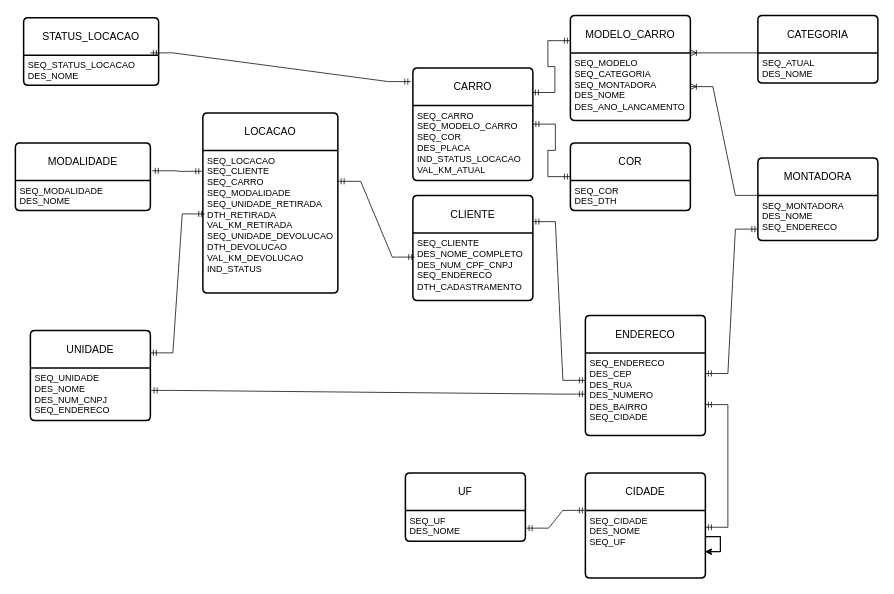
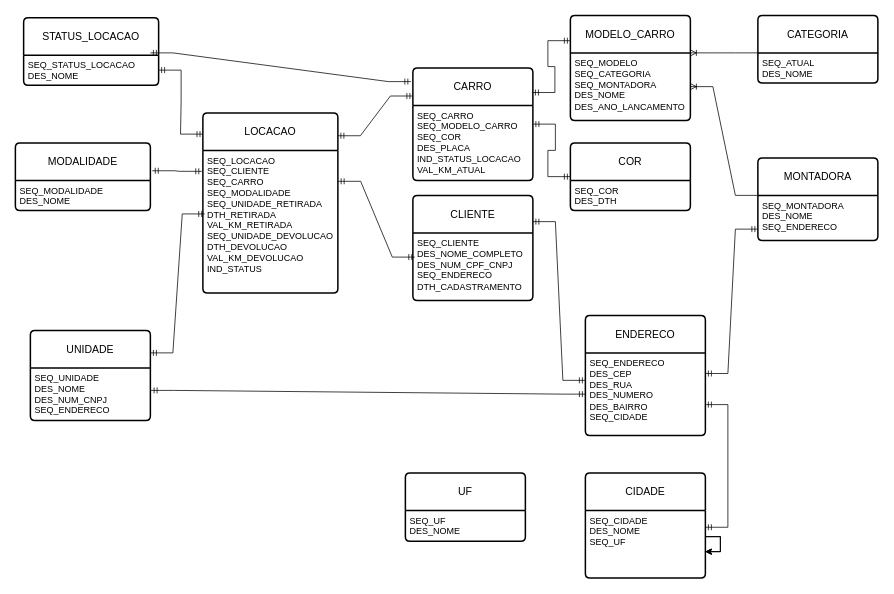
  <mxCell id="0" />
  <mxCell id="1" parent="0" />
  <mxCell id="2" value="CARRO" style="swimlane;childLayout=stackLayout;horizontal=1;startSize=50;horizontalStack=0;rounded=1;fontSize=14;fontStyle=0;strokeWidth=2;resizeParent=0;resizeLast=1;shadow=0;dashed=0;align=center;arcSize=4;whiteSpace=wrap;html=1;" parent="1" vertex="1"><mxGeometry x="550" y="90" width="160" height="150" as="geometry" /></mxCell>
  <mxCell id="3" value="SEQ_CARRO&lt;br&gt;SEQ_MODELO_CARRO&lt;br&gt;SEQ_COR&lt;br&gt;DES_PLACA&lt;br&gt;IND_STATUS_LOCACAO&lt;br&gt;VAL_KM_ATUAL" style="align=left;strokeColor=none;fillColor=none;spacingLeft=4;fontSize=12;verticalAlign=top;resizable=0;rotatable=0;part=1;html=1;" parent="2" vertex="1"><mxGeometry y="50" width="160" height="100" as="geometry" /></mxCell>
  <mxCell id="4" value="MODELO_CARRO" style="swimlane;childLayout=stackLayout;horizontal=1;startSize=50;horizontalStack=0;rounded=1;fontSize=14;fontStyle=0;strokeWidth=2;resizeParent=0;resizeLast=1;shadow=0;dashed=0;align=center;arcSize=4;whiteSpace=wrap;html=1;" parent="1" vertex="1"><mxGeometry x="760" y="20" width="160" height="140" as="geometry" /></mxCell>
  <mxCell id="5" value="SEQ_MODELO&lt;br&gt;SEQ_CATEGORIA&lt;br&gt;SEQ_MONTADORA&lt;br&gt;DES_NOME&lt;br&gt;DES_ANO_LANCAMENTO" style="align=left;strokeColor=none;fillColor=none;spacingLeft=4;fontSize=12;verticalAlign=top;resizable=0;rotatable=0;part=1;html=1;" parent="4" vertex="1"><mxGeometry y="50" width="160" height="90" as="geometry" /></mxCell>
  <mxCell id="6" value="LOCACAO" style="swimlane;childLayout=stackLayout;horizontal=1;startSize=50;horizontalStack=0;rounded=1;fontSize=14;fontStyle=0;strokeWidth=2;resizeParent=0;resizeLast=1;shadow=0;dashed=0;align=center;arcSize=4;whiteSpace=wrap;html=1;" parent="1" vertex="1"><mxGeometry x="270" y="150" width="180" height="240" as="geometry" /></mxCell>
  <mxCell id="7" value="SEQ_LOCACAO&lt;br&gt;SEQ_CLIENTE&lt;br&gt;SEQ_CARRO&lt;br&gt;SEQ_MODALIDADE&lt;br&gt;SEQ_UNIDADE_RETIRADA&lt;br&gt;DTH_RETIRADA&lt;br&gt;VAL_KM_RETIRADA&lt;br&gt;SEQ_UNIDADE_DEVOLUCAO&lt;br style=&quot;border-color: var(--border-color);&quot;&gt;DTH_DEVOLUCAO&lt;br style=&quot;border-color: var(--border-color);&quot;&gt;VAL_KM_DEVOLUCAO&lt;br&gt;IND_STATUS" style="align=left;strokeColor=none;fillColor=none;spacingLeft=4;fontSize=12;verticalAlign=top;resizable=0;rotatable=0;part=1;html=1;" parent="6" vertex="1"><mxGeometry y="50" width="180" height="190" as="geometry" /></mxCell>
  <mxCell id="8" value="CATEGORIA" style="swimlane;childLayout=stackLayout;horizontal=1;startSize=50;horizontalStack=0;rounded=1;fontSize=14;fontStyle=0;strokeWidth=2;resizeParent=0;resizeLast=1;shadow=0;dashed=0;align=center;arcSize=4;whiteSpace=wrap;html=1;" parent="1" vertex="1"><mxGeometry x="1010" y="20" width="160" height="90" as="geometry" /></mxCell>
  <mxCell id="9" value="SEQ_ATUAL&lt;br&gt;DES_NOME" style="align=left;strokeColor=none;fillColor=none;spacingLeft=4;fontSize=12;verticalAlign=top;resizable=0;rotatable=0;part=1;html=1;" parent="8" vertex="1"><mxGeometry y="50" width="160" height="40" as="geometry" /></mxCell>
  <mxCell id="10" value="MONTADORA" style="swimlane;childLayout=stackLayout;horizontal=1;startSize=50;horizontalStack=0;rounded=1;fontSize=14;fontStyle=0;strokeWidth=2;resizeParent=0;resizeLast=1;shadow=0;dashed=0;align=center;arcSize=4;whiteSpace=wrap;html=1;" parent="1" vertex="1"><mxGeometry x="1010" y="210" width="160" height="110" as="geometry" /></mxCell>
  <mxCell id="11" value="SEQ_MONTADORA&lt;br&gt;DES_NOME&lt;br&gt;SEQ_ENDERECO" style="align=left;strokeColor=none;fillColor=none;spacingLeft=4;fontSize=12;verticalAlign=top;resizable=0;rotatable=0;part=1;html=1;" parent="10" vertex="1"><mxGeometry y="50" width="160" height="60" as="geometry" /></mxCell>
  <mxCell id="12" value="COR" style="swimlane;childLayout=stackLayout;horizontal=1;startSize=50;horizontalStack=0;rounded=1;fontSize=14;fontStyle=0;strokeWidth=2;resizeParent=0;resizeLast=1;shadow=0;dashed=0;align=center;arcSize=4;whiteSpace=wrap;html=1;" parent="1" vertex="1"><mxGeometry x="760" y="190" width="160" height="90" as="geometry" /></mxCell>
  <mxCell id="13" value="SEQ_COR&lt;br&gt;DES_DTH" style="align=left;strokeColor=none;fillColor=none;spacingLeft=4;fontSize=12;verticalAlign=top;resizable=0;rotatable=0;part=1;html=1;" parent="12" vertex="1"><mxGeometry y="50" width="160" height="40" as="geometry" /></mxCell>
  <mxCell id="14" value="ENDERECO" style="swimlane;childLayout=stackLayout;horizontal=1;startSize=50;horizontalStack=0;rounded=1;fontSize=14;fontStyle=0;strokeWidth=2;resizeParent=0;resizeLast=1;shadow=0;dashed=0;align=center;arcSize=4;whiteSpace=wrap;html=1;" parent="1" vertex="1"><mxGeometry x="780" y="420" width="160" height="160" as="geometry" /></mxCell>
  <mxCell id="15" value="SEQ_ENDERECO&lt;br&gt;DES_CEP&lt;br&gt;DES_RUA&lt;br&gt;DES_NUMERO&lt;br&gt;DES_BAIRRO&lt;br&gt;SEQ_CIDADE" style="align=left;strokeColor=none;fillColor=none;spacingLeft=4;fontSize=12;verticalAlign=top;resizable=0;rotatable=0;part=1;html=1;" parent="14" vertex="1"><mxGeometry y="50" width="160" height="110" as="geometry" /></mxCell>
  <mxCell id="16" value="CLIENTE" style="swimlane;childLayout=stackLayout;horizontal=1;startSize=50;horizontalStack=0;rounded=1;fontSize=14;fontStyle=0;strokeWidth=2;resizeParent=0;resizeLast=1;shadow=0;dashed=0;align=center;arcSize=4;whiteSpace=wrap;html=1;" parent="1" vertex="1"><mxGeometry x="550" y="260" width="160" height="140" as="geometry" /></mxCell>
  <mxCell id="17" value="SEQ_CLIENTE&lt;br&gt;DES_NOME_COMPLETO&lt;br&gt;DES_NUM_CPF_CNPJ&lt;br&gt;SEQ_ENDERECO&lt;br&gt;DTH_CADASTRAMENTO" style="align=left;strokeColor=none;fillColor=none;spacingLeft=4;fontSize=12;verticalAlign=top;resizable=0;rotatable=0;part=1;html=1;" parent="16" vertex="1"><mxGeometry y="50" width="160" height="90" as="geometry" /></mxCell>
  <mxCell id="18" value="UNIDADE" style="swimlane;childLayout=stackLayout;horizontal=1;startSize=50;horizontalStack=0;rounded=1;fontSize=14;fontStyle=0;strokeWidth=2;resizeParent=0;resizeLast=1;shadow=0;dashed=0;align=center;arcSize=4;whiteSpace=wrap;html=1;" parent="1" vertex="1"><mxGeometry x="40" y="440" width="160" height="120" as="geometry" /></mxCell>
  <mxCell id="19" value="SEQ_UNIDADE&lt;br&gt;DES_NOME&lt;br&gt;DES_NUM_CNPJ&lt;br&gt;SEQ_ENDERECO" style="align=left;strokeColor=none;fillColor=none;spacingLeft=4;fontSize=12;verticalAlign=top;resizable=0;rotatable=0;part=1;html=1;" parent="18" vertex="1"><mxGeometry y="50" width="160" height="70" as="geometry" /></mxCell>
  <mxCell id="20" value="MODALIDADE" style="swimlane;childLayout=stackLayout;horizontal=1;startSize=50;horizontalStack=0;rounded=1;fontSize=14;fontStyle=0;strokeWidth=2;resizeParent=0;resizeLast=1;shadow=0;dashed=0;align=center;arcSize=4;whiteSpace=wrap;html=1;" parent="1" vertex="1"><mxGeometry x="20" y="190" width="180" height="90" as="geometry" /></mxCell>
  <mxCell id="21" value="SEQ_MODALIDADE&lt;br&gt;DES_NOME" style="align=left;strokeColor=none;fillColor=none;spacingLeft=4;fontSize=12;verticalAlign=top;resizable=0;rotatable=0;part=1;html=1;" parent="20" vertex="1"><mxGeometry y="50" width="180" height="40" as="geometry" /></mxCell>
  <mxCell id="22" value="" style="edgeStyle=entityRelationEdgeStyle;fontSize=12;html=1;endArrow=ERoneToMany;rounded=0;exitX=0;exitY=0;exitDx=0;exitDy=0;" parent="1" source="11" target="5" edge="1"><mxGeometry width="100" height="100" relative="1" as="geometry"><mxPoint x="980" y="340" as="sourcePoint" /><mxPoint x="1080" y="240" as="targetPoint" /><Array as="points"><mxPoint x="940" y="120" /></Array></mxGeometry></mxCell>
  <mxCell id="23" value="" style="edgeStyle=entityRelationEdgeStyle;fontSize=12;html=1;endArrow=ERoneToMany;rounded=0;exitX=0;exitY=0;exitDx=0;exitDy=0;entryX=1;entryY=0;entryDx=0;entryDy=0;" parent="1" source="9" target="5" edge="1"><mxGeometry width="100" height="100" relative="1" as="geometry"><mxPoint x="730" y="80" as="sourcePoint" /><mxPoint x="830" y="-20" as="targetPoint" /></mxGeometry></mxCell>
  <mxCell id="24" value="" style="edgeStyle=entityRelationEdgeStyle;fontSize=12;html=1;endArrow=ERmandOne;startArrow=ERmandOne;rounded=0;exitX=0.996;exitY=0.219;exitDx=0;exitDy=0;entryX=-0.024;entryY=0.241;entryDx=0;entryDy=0;entryPerimeter=0;exitPerimeter=0;" parent="1" source="2" edge="1"><mxGeometry width="100" height="100" relative="1" as="geometry"><mxPoint x="713.84" y="165" as="sourcePoint" /><mxPoint x="760" y="53.74" as="targetPoint" /><Array as="points"><mxPoint x="743.84" y="80" /><mxPoint x="720" y="140" /><mxPoint x="753.84" y="90" /><mxPoint x="753.84" y="80" /></Array></mxGeometry></mxCell>
  <mxCell id="25" value="" style="edgeStyle=entityRelationEdgeStyle;fontSize=12;html=1;endArrow=ERmandOne;startArrow=ERmandOne;rounded=0;entryX=0;entryY=0.5;entryDx=0;entryDy=0;exitX=1;exitY=0.25;exitDx=0;exitDy=0;" parent="1" source="3" target="12" edge="1"><mxGeometry width="100" height="100" relative="1" as="geometry"><mxPoint x="720" y="340" as="sourcePoint" /><mxPoint x="820" y="240" as="targetPoint" /></mxGeometry></mxCell>
  <mxCell id="26" value="" style="edgeStyle=entityRelationEdgeStyle;fontSize=12;html=1;endArrow=ERmandOne;startArrow=ERmandOne;rounded=0;entryX=0;entryY=0.333;entryDx=0;entryDy=0;entryPerimeter=0;exitX=1;exitY=0.25;exitDx=0;exitDy=0;" parent="1" source="16" target="15" edge="1"><mxGeometry width="100" height="100" relative="1" as="geometry"><mxPoint x="720" y="340" as="sourcePoint" /><mxPoint x="820" y="240" as="targetPoint" /></mxGeometry></mxCell>
  <mxCell id="27" value="" style="edgeStyle=entityRelationEdgeStyle;fontSize=12;html=1;endArrow=ERmandOne;startArrow=ERmandOne;rounded=0;exitX=1.006;exitY=0.429;exitDx=0;exitDy=0;exitPerimeter=0;entryX=0;entryY=0.5;entryDx=0;entryDy=0;" parent="1" source="19" target="15" edge="1"><mxGeometry width="100" height="100" relative="1" as="geometry"><mxPoint x="720" y="610" as="sourcePoint" /><mxPoint x="820" y="510" as="targetPoint" /></mxGeometry></mxCell>
  <mxCell id="28" value="" style="edgeStyle=entityRelationEdgeStyle;fontSize=12;html=1;endArrow=ERmandOne;startArrow=ERmandOne;rounded=0;entryX=-0.008;entryY=0.147;entryDx=0;entryDy=0;entryPerimeter=0;exitX=1.014;exitY=0.413;exitDx=0;exitDy=0;exitPerimeter=0;" parent="1" source="20" target="7" edge="1"><mxGeometry width="100" height="100" relative="1" as="geometry"><mxPoint x="490" y="340" as="sourcePoint" /><mxPoint x="590" y="240" as="targetPoint" /></mxGeometry></mxCell>
  <mxCell id="29" value="" style="edgeStyle=entityRelationEdgeStyle;fontSize=12;html=1;endArrow=ERmandOne;startArrow=ERmandOne;rounded=0;entryX=1.002;entryY=0.217;entryDx=0;entryDy=0;entryPerimeter=0;exitX=0.016;exitY=0.359;exitDx=0;exitDy=0;exitPerimeter=0;" parent="1" source="17" target="7" edge="1"><mxGeometry width="100" height="100" relative="1" as="geometry"><mxPoint x="550" y="340" as="sourcePoint" /><mxPoint x="650" y="240" as="targetPoint" /><Array as="points"><mxPoint x="540" y="295" /><mxPoint x="520" y="270" /></Array></mxGeometry></mxCell>
  <mxCell id="30" value="" style="edgeStyle=entityRelationEdgeStyle;fontSize=12;html=1;endArrow=ERmandOne;startArrow=ERmandOne;rounded=0;entryX=0.014;entryY=0.446;entryDx=0;entryDy=0;exitX=1;exitY=0.25;exitDx=0;exitDy=0;entryPerimeter=0;" parent="1" source="18" target="7" edge="1"><mxGeometry width="100" height="100" relative="1" as="geometry"><mxPoint x="210" y="563.75" as="sourcePoint" /><mxPoint x="80" y="456.25" as="targetPoint" /></mxGeometry></mxCell>
+ <mxCell id="31" value="" style="edgeStyle=entityRelationEdgeStyle;fontSize=12;html=1;endArrow=ERmandOne;startArrow=ERmandOne;rounded=0;entryX=0;entryY=0.25;entryDx=0;entryDy=0;exitX=1;exitY=0.127;exitDx=0;exitDy=0;exitPerimeter=0;" parent="1" source="6" target="2" edge="1"><mxGeometry width="100" height="100" relative="1" as="geometry"><mxPoint x="650" y="330" as="sourcePoint" /><mxPoint x="750" y="230" as="targetPoint" /></mxGeometry></mxCell>
  <mxCell id="32" value="" style="edgeStyle=entityRelationEdgeStyle;fontSize=12;html=1;endArrow=ERmandOne;startArrow=ERmandOne;rounded=0;exitX=1;exitY=0.25;exitDx=0;exitDy=0;entryX=0;entryY=0.75;entryDx=0;entryDy=0;" parent="1" source="15" edge="1" target="11"><mxGeometry width="100" height="100" relative="1" as="geometry"><mxPoint x="970" y="480" as="sourcePoint" /><mxPoint x="1000" y="180" as="targetPoint" /></mxGeometry></mxCell>
  <mxCell id="33" value="CIDADE" style="swimlane;childLayout=stackLayout;horizontal=1;startSize=50;horizontalStack=0;rounded=1;fontSize=14;fontStyle=0;strokeWidth=2;resizeParent=0;resizeLast=1;shadow=0;dashed=0;align=center;arcSize=4;whiteSpace=wrap;html=1;" parent="1" vertex="1"><mxGeometry x="780" y="630" width="160" height="140" as="geometry" /></mxCell>
  <mxCell id="34" value="SEQ_CIDADE&lt;br&gt;DES_NOME&lt;br&gt;SEQ_UF" style="align=left;strokeColor=none;fillColor=none;spacingLeft=4;fontSize=12;verticalAlign=top;resizable=0;rotatable=0;part=1;html=1;" parent="33" vertex="1"><mxGeometry y="50" width="160" height="90" as="geometry" /></mxCell>
  <mxCell id="35" style="edgeStyle=orthogonalEdgeStyle;rounded=0;orthogonalLoop=1;jettySize=auto;html=1;" edge="1" parent="33" source="34" target="34"><mxGeometry relative="1" as="geometry" /></mxCell>
  <mxCell id="36" style="edgeStyle=orthogonalEdgeStyle;rounded=0;orthogonalLoop=1;jettySize=auto;html=1;" edge="1" parent="33" source="34" target="34"><mxGeometry relative="1" as="geometry" /></mxCell>
  <mxCell id="37" style="edgeStyle=orthogonalEdgeStyle;rounded=0;orthogonalLoop=1;jettySize=auto;html=1;" edge="1" parent="33" source="34" target="34"><mxGeometry relative="1" as="geometry" /></mxCell>
  <mxCell id="38" style="edgeStyle=orthogonalEdgeStyle;rounded=0;orthogonalLoop=1;jettySize=auto;html=1;exitX=0.5;exitY=1;exitDx=0;exitDy=0;" edge="1" parent="33" source="34" target="34"><mxGeometry relative="1" as="geometry" /></mxCell>
  <mxCell id="39" value="" style="edgeStyle=entityRelationEdgeStyle;fontSize=12;html=1;endArrow=ERmandOne;startArrow=ERmandOne;rounded=0;exitX=1;exitY=0.25;exitDx=0;exitDy=0;entryX=1;entryY=0.627;entryDx=0;entryDy=0;entryPerimeter=0;" parent="1" source="34" target="15" edge="1"><mxGeometry width="100" height="100" relative="1" as="geometry"><mxPoint x="1040" y="700" as="sourcePoint" /><mxPoint x="1040" y="550" as="targetPoint" /></mxGeometry></mxCell>
  <mxCell id="40" value="UF" style="swimlane;childLayout=stackLayout;horizontal=1;startSize=50;horizontalStack=0;rounded=1;fontSize=14;fontStyle=0;strokeWidth=2;resizeParent=0;resizeLast=1;shadow=0;dashed=0;align=center;arcSize=4;whiteSpace=wrap;html=1;" parent="1" vertex="1"><mxGeometry x="540" y="630" width="160" height="91" as="geometry" /></mxCell>
  <mxCell id="41" value="SEQ_UF&lt;br&gt;DES_NOME" style="align=left;strokeColor=none;fillColor=none;spacingLeft=4;fontSize=12;verticalAlign=top;resizable=0;rotatable=0;part=1;html=1;" parent="40" vertex="1"><mxGeometry y="50" width="160" height="41" as="geometry" /></mxCell>
- <mxCell id="42" value="" style="edgeStyle=entityRelationEdgeStyle;fontSize=12;html=1;endArrow=ERmandOne;startArrow=ERmandOne;rounded=0;entryX=0;entryY=0;entryDx=0;entryDy=0;exitX=1.006;exitY=0.578;exitDx=0;exitDy=0;exitPerimeter=0;" parent="1" source="41" target="34" edge="1"><mxGeometry width="100" height="100" relative="1" as="geometry"><mxPoint x="690" y="790" as="sourcePoint" /><mxPoint x="790" y="690" as="targetPoint" /></mxGeometry></mxCell>
  <mxCell id="43" value="STATUS_LOCACAO" style="swimlane;childLayout=stackLayout;horizontal=1;startSize=50;horizontalStack=0;rounded=1;fontSize=14;fontStyle=0;strokeWidth=2;resizeParent=0;resizeLast=1;shadow=0;dashed=0;align=center;arcSize=4;whiteSpace=wrap;html=1;" vertex="1" parent="1"><mxGeometry x="31" y="23" width="180" height="90" as="geometry" /></mxCell>
  <mxCell id="44" value="SEQ_STATUS_LOCACAO&lt;br&gt;DES_NOME" style="align=left;strokeColor=none;fillColor=none;spacingLeft=4;fontSize=12;verticalAlign=top;resizable=0;rotatable=0;part=1;html=1;" vertex="1" parent="43"><mxGeometry y="50" width="180" height="40" as="geometry" /></mxCell>
+ <mxCell id="45" value="" style="edgeStyle=entityRelationEdgeStyle;fontSize=12;html=1;endArrow=ERmandOne;startArrow=ERmandOne;rounded=0;entryX=0.001;entryY=0.118;entryDx=0;entryDy=0;entryPerimeter=0;exitX=1;exitY=0.5;exitDx=0;exitDy=0;" edge="1" parent="1" source="44" target="6"><mxGeometry width="100" height="100" relative="1" as="geometry"><mxPoint x="200" y="60" as="sourcePoint" /><mxPoint x="300" y="-40" as="targetPoint" /></mxGeometry></mxCell>
  <mxCell id="46" value="" style="edgeStyle=entityRelationEdgeStyle;fontSize=12;html=1;endArrow=ERmandOne;startArrow=ERmandOne;rounded=0;entryX=-0.017;entryY=0.122;entryDx=0;entryDy=0;entryPerimeter=0;" edge="1" parent="1" target="2"><mxGeometry width="100" height="100" relative="1" as="geometry"><mxPoint x="200" y="70" as="sourcePoint" /><mxPoint x="300" y="-30" as="targetPoint" /></mxGeometry></mxCell>
